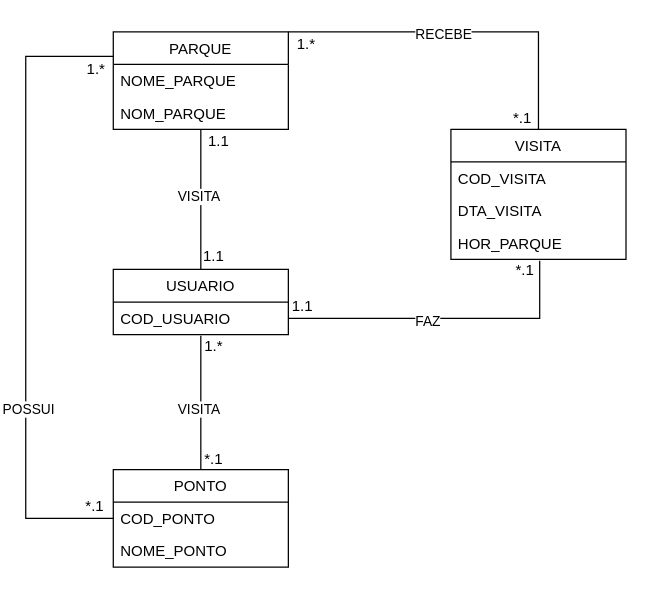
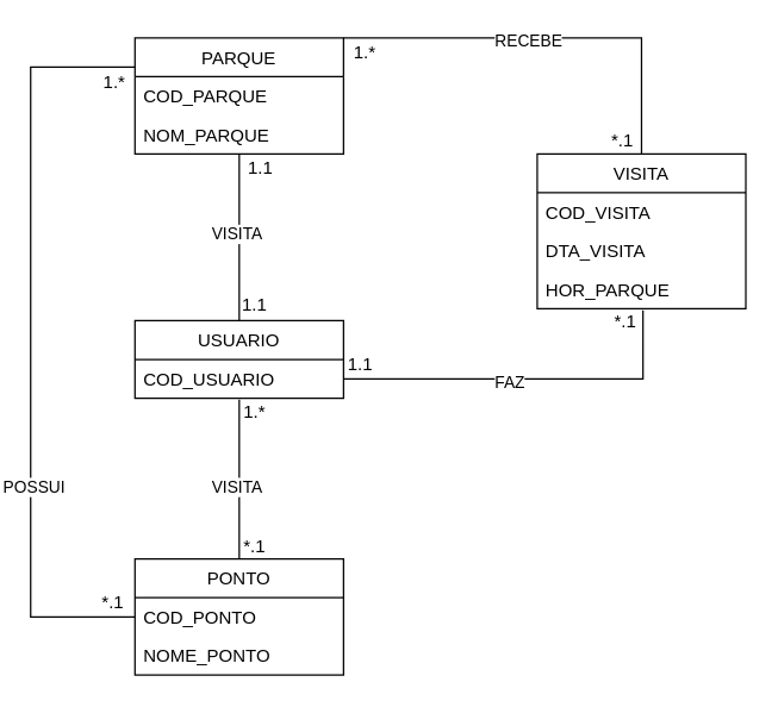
  <mxCell id="0" />
  <mxCell id="1" parent="0" />
  <mxCell id="2" value="USUARIO" style="swimlane;fontStyle=0;childLayout=stackLayout;horizontal=1;startSize=26;fillColor=none;horizontalStack=0;resizeParent=1;resizeParentMax=0;resizeLast=0;collapsible=1;marginBottom=0;" vertex="1" parent="1"><mxGeometry x="90" y="215" width="140" height="52" as="geometry" /></mxCell>
  <mxCell id="3" value="COD_USUARIO" style="text;strokeColor=none;fillColor=none;align=left;verticalAlign=top;spacingLeft=4;spacingRight=4;overflow=hidden;rotatable=0;points=[[0,0.5],[1,0.5]];portConstraint=eastwest;" vertex="1" parent="2"><mxGeometry y="26" width="140" height="26" as="geometry" /></mxCell>
  <mxCell id="4" value="PARQUE" style="swimlane;fontStyle=0;childLayout=stackLayout;horizontal=1;startSize=26;fillColor=none;horizontalStack=0;resizeParent=1;resizeParentMax=0;resizeLast=0;collapsible=1;marginBottom=0;" vertex="1" parent="1"><mxGeometry x="90" y="25" width="140" height="78" as="geometry" /></mxCell>
- <mxCell id="5" value="NOME_PARQUE" style="text;strokeColor=none;fillColor=none;align=left;verticalAlign=top;spacingLeft=4;spacingRight=4;overflow=hidden;rotatable=0;points=[[0,0.5],[1,0.5]];portConstraint=eastwest;" vertex="1" parent="4"><mxGeometry y="26" width="140" height="26" as="geometry" /></mxCell>
+ <mxCell id="5" value="COD_PARQUE" style="text;strokeColor=none;fillColor=none;align=left;verticalAlign=top;spacingLeft=4;spacingRight=4;overflow=hidden;rotatable=0;points=[[0,0.5],[1,0.5]];portConstraint=eastwest;" vertex="1" parent="4"><mxGeometry y="26" width="140" height="26" as="geometry" /></mxCell>
  <mxCell id="6" value="NOM_PARQUE" style="text;strokeColor=none;fillColor=none;align=left;verticalAlign=top;spacingLeft=4;spacingRight=4;overflow=hidden;rotatable=0;points=[[0,0.5],[1,0.5]];portConstraint=eastwest;" vertex="1" parent="4"><mxGeometry y="52" width="140" height="26" as="geometry" /></mxCell>
  <mxCell id="7" value="PONTO" style="swimlane;fontStyle=0;childLayout=stackLayout;horizontal=1;startSize=26;fillColor=none;horizontalStack=0;resizeParent=1;resizeParentMax=0;resizeLast=0;collapsible=1;marginBottom=0;" vertex="1" parent="1"><mxGeometry x="90" y="375" width="140" height="78" as="geometry" /></mxCell>
  <mxCell id="8" value="COD_PONTO" style="text;strokeColor=none;fillColor=none;align=left;verticalAlign=top;spacingLeft=4;spacingRight=4;overflow=hidden;rotatable=0;points=[[0,0.5],[1,0.5]];portConstraint=eastwest;" vertex="1" parent="7"><mxGeometry y="26" width="140" height="26" as="geometry" /></mxCell>
  <mxCell id="9" value="NOME_PONTO" style="text;strokeColor=none;fillColor=none;align=left;verticalAlign=top;spacingLeft=4;spacingRight=4;overflow=hidden;rotatable=0;points=[[0,0.5],[1,0.5]];portConstraint=eastwest;" vertex="1" parent="7"><mxGeometry y="52" width="140" height="26" as="geometry" /></mxCell>
  <mxCell id="10" value="VISITA" style="swimlane;fontStyle=0;childLayout=stackLayout;horizontal=1;startSize=26;fillColor=none;horizontalStack=0;resizeParent=1;resizeParentMax=0;resizeLast=0;collapsible=1;marginBottom=0;" vertex="1" parent="1"><mxGeometry x="360" y="103" width="140" height="104" as="geometry" /></mxCell>
  <mxCell id="11" value="COD_VISITA" style="text;strokeColor=none;fillColor=none;align=left;verticalAlign=top;spacingLeft=4;spacingRight=4;overflow=hidden;rotatable=0;points=[[0,0.5],[1,0.5]];portConstraint=eastwest;" vertex="1" parent="10"><mxGeometry y="26" width="140" height="26" as="geometry" /></mxCell>
  <mxCell id="12" value="DTA_VISITA" style="text;strokeColor=none;fillColor=none;align=left;verticalAlign=top;spacingLeft=4;spacingRight=4;overflow=hidden;rotatable=0;points=[[0,0.5],[1,0.5]];portConstraint=eastwest;" vertex="1" parent="10"><mxGeometry y="52" width="140" height="26" as="geometry" /></mxCell>
  <mxCell id="13" value="HOR_PARQUE" style="text;strokeColor=none;fillColor=none;align=left;verticalAlign=top;spacingLeft=4;spacingRight=4;overflow=hidden;rotatable=0;points=[[0,0.5],[1,0.5]];portConstraint=eastwest;" vertex="1" parent="10"><mxGeometry y="78" width="140" height="26" as="geometry" /></mxCell>
  <mxCell id="14" value="" style="endArrow=none;html=1;edgeStyle=orthogonalEdgeStyle;rounded=0;exitX=0.5;exitY=0;exitDx=0;exitDy=0;entryX=0.5;entryY=1.038;entryDx=0;entryDy=0;entryPerimeter=0;" edge="1" parent="1" source="7" target="3"><mxGeometry relative="1" as="geometry"><mxPoint x="240" y="315" as="sourcePoint" /><mxPoint x="400" y="315" as="targetPoint" /></mxGeometry></mxCell>
  <mxCell id="15" value="VISITA" style="edgeLabel;resizable=0;html=1;align=left;verticalAlign=bottom;" connectable="0" vertex="1" parent="14"><mxGeometry x="-1" relative="1" as="geometry"><mxPoint x="-20" y="-40" as="offset" /></mxGeometry></mxCell>
  <mxCell id="16" value="" style="endArrow=none;html=1;edgeStyle=orthogonalEdgeStyle;rounded=0;exitX=0.5;exitY=0;exitDx=0;exitDy=0;entryX=0.5;entryY=1;entryDx=0;entryDy=0;entryPerimeter=0;" edge="1" parent="1" source="2" target="6"><mxGeometry relative="1" as="geometry"><mxPoint x="240" y="315" as="sourcePoint" /><mxPoint x="400" y="315" as="targetPoint" /></mxGeometry></mxCell>
  <mxCell id="17" value="VISITA" style="edgeLabel;resizable=0;html=1;align=left;verticalAlign=bottom;" connectable="0" vertex="1" parent="16"><mxGeometry x="-1" relative="1" as="geometry"><mxPoint x="-20" y="-50" as="offset" /></mxGeometry></mxCell>
  <mxCell id="18" value="" style="endArrow=none;html=1;edgeStyle=orthogonalEdgeStyle;rounded=0;exitX=1;exitY=0.5;exitDx=0;exitDy=0;entryX=0.507;entryY=1.038;entryDx=0;entryDy=0;entryPerimeter=0;" edge="1" parent="1" source="3" target="13"><mxGeometry relative="1" as="geometry"><mxPoint x="300" y="240.5" as="sourcePoint" /><mxPoint x="460" y="240.5" as="targetPoint" /></mxGeometry></mxCell>
  <mxCell id="19" value="FAZ" style="edgeLabel;resizable=0;html=1;align=left;verticalAlign=bottom;" connectable="0" vertex="1" parent="18"><mxGeometry x="-1" relative="1" as="geometry"><mxPoint x="100" y="11" as="offset" /></mxGeometry></mxCell>
  <mxCell id="20" value="" style="endArrow=none;html=1;edgeStyle=orthogonalEdgeStyle;rounded=0;exitX=1;exitY=0;exitDx=0;exitDy=0;entryX=0.5;entryY=0;entryDx=0;entryDy=0;" edge="1" parent="1" source="4" target="10"><mxGeometry relative="1" as="geometry"><mxPoint x="240" y="215" as="sourcePoint" /><mxPoint x="400" y="215" as="targetPoint" /><Array as="points"><mxPoint x="430" y="25" /></Array></mxGeometry></mxCell>
  <mxCell id="21" value="RECEBE" style="edgeLabel;resizable=0;html=1;align=left;verticalAlign=bottom;" connectable="0" vertex="1" parent="20"><mxGeometry x="-1" relative="1" as="geometry"><mxPoint x="100" y="10" as="offset" /></mxGeometry></mxCell>
  <mxCell id="22" value="" style="endArrow=none;html=1;edgeStyle=orthogonalEdgeStyle;rounded=0;exitX=0;exitY=0.5;exitDx=0;exitDy=0;entryX=0;entryY=0.25;entryDx=0;entryDy=0;" edge="1" parent="1" source="8" target="4"><mxGeometry relative="1" as="geometry"><mxPoint x="240" y="215" as="sourcePoint" /><mxPoint x="400" y="215" as="targetPoint" /><Array as="points"><mxPoint x="20" y="414" /><mxPoint x="20" y="45" /></Array></mxGeometry></mxCell>
  <mxCell id="23" value="POSSUI" style="edgeLabel;resizable=0;html=1;align=left;verticalAlign=bottom;" connectable="0" vertex="1" parent="22"><mxGeometry x="-1" relative="1" as="geometry"><mxPoint x="-90" y="-79" as="offset" /></mxGeometry></mxCell>
  <mxCell id="24" value="*.1" style="text;html=1;align=center;verticalAlign=middle;resizable=0;points=[];autosize=1;strokeColor=none;fillColor=none;" vertex="1" parent="1"><mxGeometry x="397" y="79" width="40" height="30" as="geometry" /></mxCell>
  <mxCell id="25" value="1.*" style="text;html=1;align=center;verticalAlign=middle;resizable=0;points=[];autosize=1;strokeColor=none;fillColor=none;" vertex="1" parent="1"><mxGeometry x="224" y="20" width="40" height="30" as="geometry" /></mxCell>
  <mxCell id="26" value="*.1" style="text;html=1;align=center;verticalAlign=middle;resizable=0;points=[];autosize=1;strokeColor=none;fillColor=none;" vertex="1" parent="1"><mxGeometry x="399" y="201" width="40" height="30" as="geometry" /></mxCell>
  <mxCell id="27" value="1.1" style="text;html=1;align=center;verticalAlign=middle;resizable=0;points=[];autosize=1;strokeColor=none;fillColor=none;" vertex="1" parent="1"><mxGeometry x="221" y="230" width="40" height="30" as="geometry" /></mxCell>
  <mxCell id="28" value="1.1" style="text;html=1;align=center;verticalAlign=middle;resizable=0;points=[];autosize=1;strokeColor=none;fillColor=none;" vertex="1" parent="1"><mxGeometry x="154" y="98" width="40" height="30" as="geometry" /></mxCell>
  <mxCell id="29" value="1.*" style="text;html=1;align=center;verticalAlign=middle;resizable=0;points=[];autosize=1;strokeColor=none;fillColor=none;" vertex="1" parent="1"><mxGeometry x="56" y="40" width="40" height="30" as="geometry" /></mxCell>
  <mxCell id="30" value="*.1" style="text;html=1;align=center;verticalAlign=middle;resizable=0;points=[];autosize=1;strokeColor=none;fillColor=none;" vertex="1" parent="1"><mxGeometry x="55" y="390" width="40" height="30" as="geometry" /></mxCell>
  <mxCell id="31" value="*.1" style="text;html=1;align=center;verticalAlign=middle;resizable=0;points=[];autosize=1;strokeColor=none;fillColor=none;" vertex="1" parent="1"><mxGeometry x="150" y="352" width="40" height="30" as="geometry" /></mxCell>
  <mxCell id="32" value="1.*" style="text;html=1;align=center;verticalAlign=middle;resizable=0;points=[];autosize=1;strokeColor=none;fillColor=none;" vertex="1" parent="1"><mxGeometry x="150" y="262" width="40" height="30" as="geometry" /></mxCell>
  <mxCell id="33" value="1.1" style="text;html=1;align=center;verticalAlign=middle;resizable=0;points=[];autosize=1;strokeColor=none;fillColor=none;" vertex="1" parent="1"><mxGeometry x="150" y="190" width="40" height="30" as="geometry" /></mxCell>
